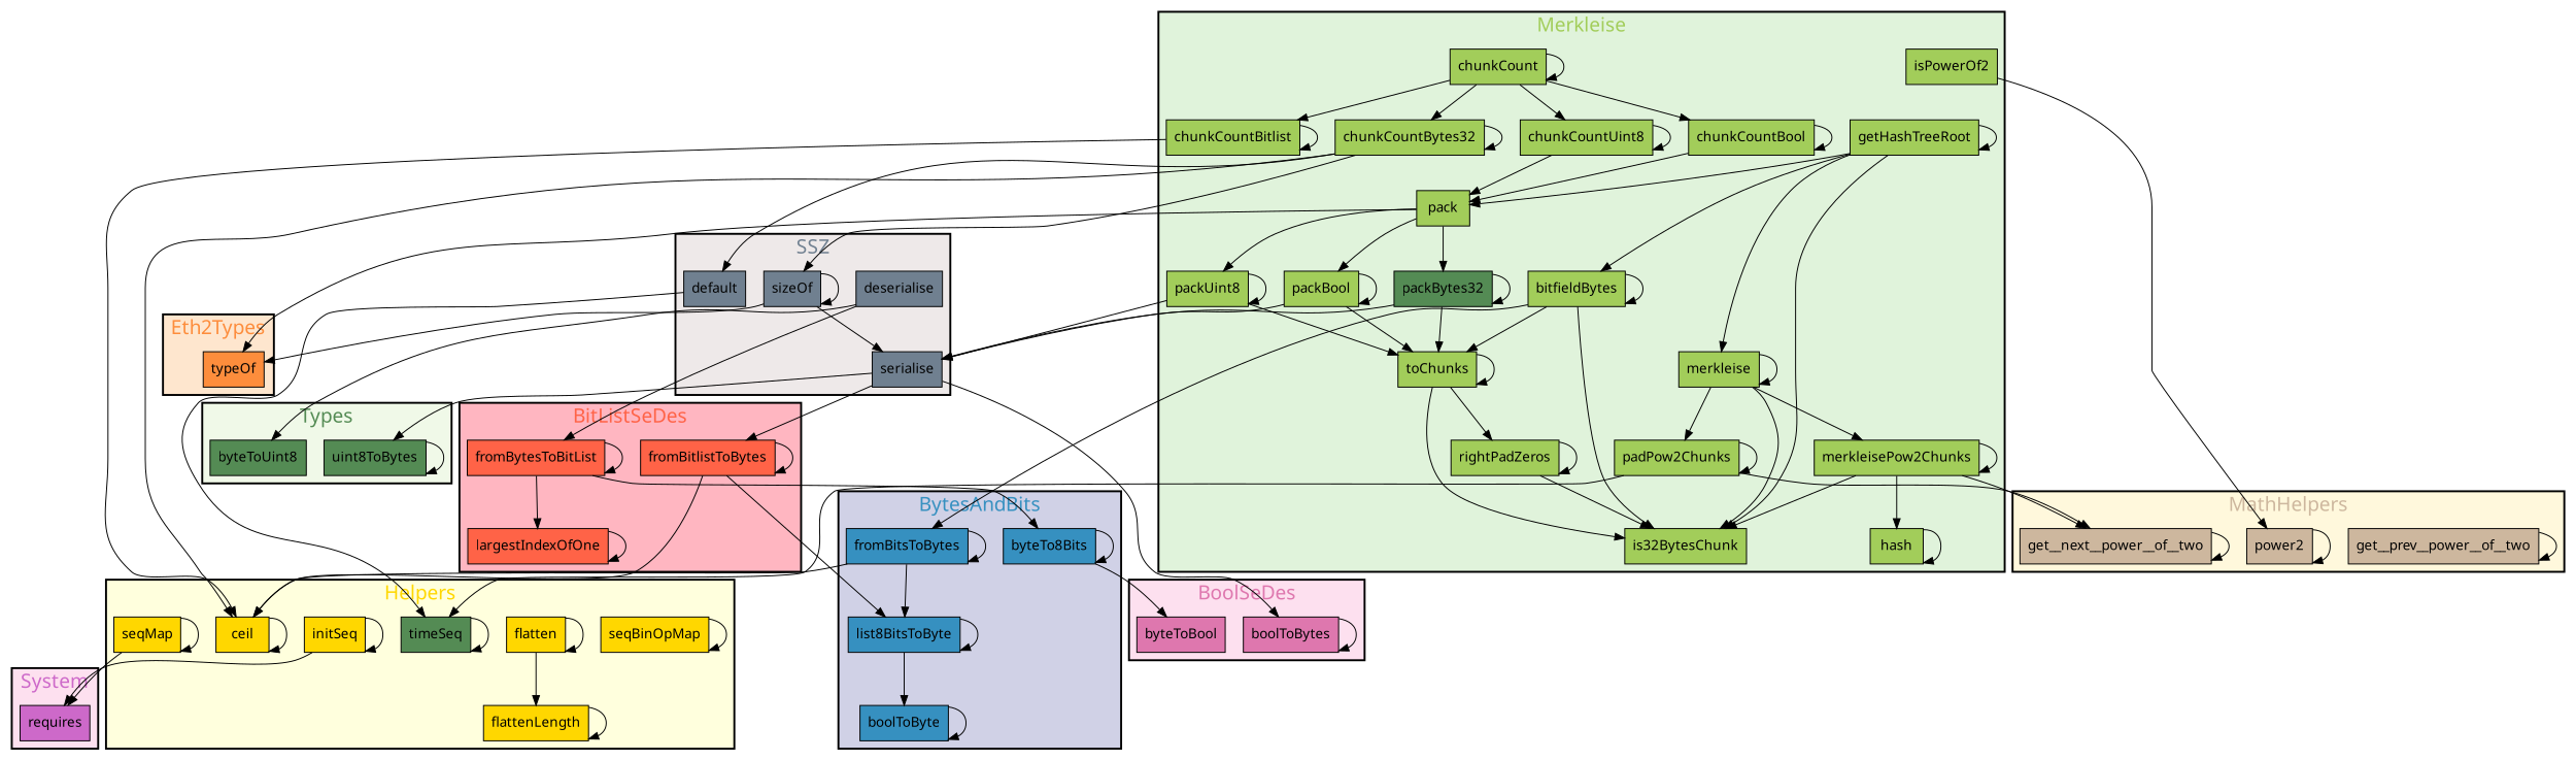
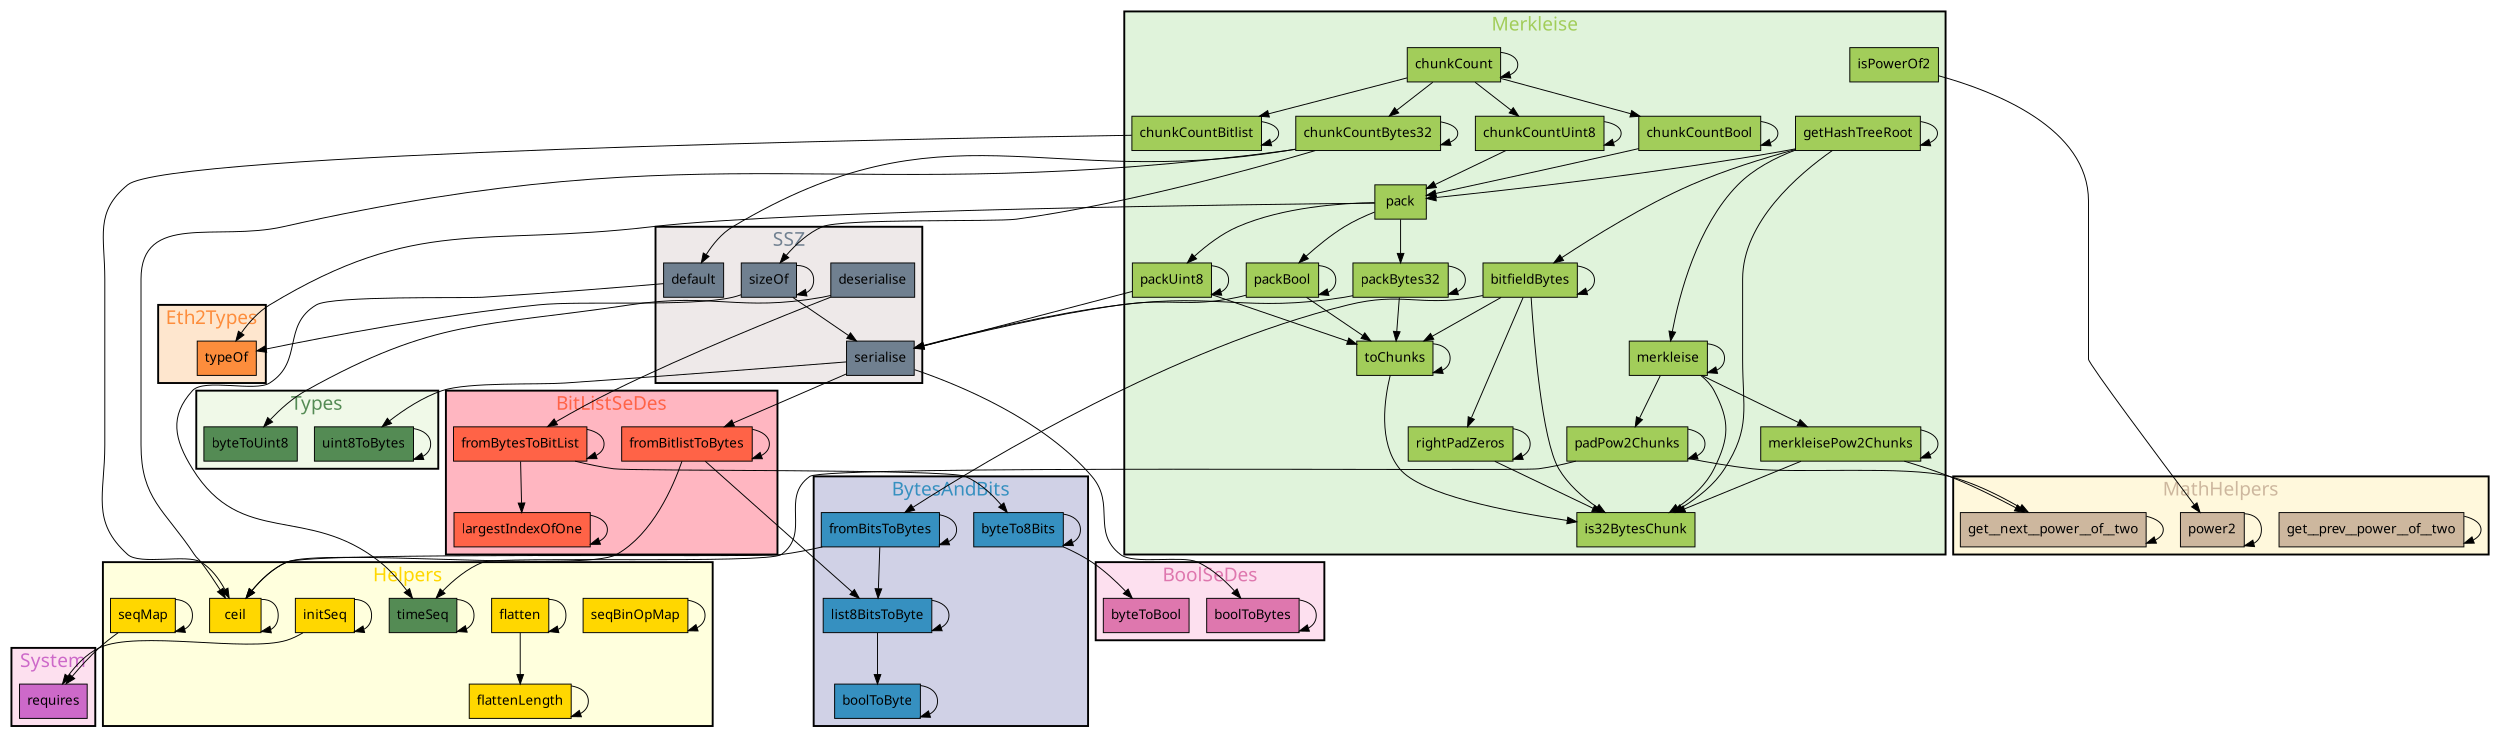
  digraph {
    fontname="Noto Sans"
    node [fillcolor=darkolivegreen3 fontname="Noto Sans" shape=rectangle style=filled]
    edge [fontname="Noto Sans"]
    fromBitsToBytes [fillcolor="#3690c0"]
    byteTo8Bits [fillcolor="#3690c0"]
    boolToByte [fillcolor="#3690c0"]
    list8BitsToByte [fillcolor="#3690c0"]
    get__prev__power__of__two [fillcolor=bisque3]
    power2 [fillcolor=bisque3]
    get__next__power__of__two [fillcolor=bisque3]
    typeOf [fillcolor="#fd8d3c"]
    boolToBytes [fillcolor="#de77ae"]
    byteToBool [fillcolor="#de77ae"]
    fromBytesToBitList [fillcolor=tomato]
    fromBitlistToBytes [fillcolor=tomato]
    largestIndexOfOne [fillcolor=tomato]
    seqBinOpMap [fillcolor=gold]
    seqMap [fillcolor=gold]
    timeSeq [fillcolor=palegreen4]
    initSeq [fillcolor=gold]
    ceil [fillcolor=gold]
    flattenLength [fillcolor=gold]
    flatten [fillcolor=gold]
    chunkCountBytes32
    merkleise
    chunkCountUint8
    merkleisePow2Chunks
-   hash
    chunkCount
    getHashTreeRoot
    padPow2Chunks
    packUint8
    toChunks
    isPowerOf2
    chunkCountBool
    packBool
    rightPadZeros
    chunkCountBitlist
-   packBytes32 [fillcolor=palegreen4]
+   packBytes32
    is32BytesChunk
    bitfieldBytes
    pack
    requires [fillcolor=orchid3]
    deserialise [fillcolor=slategrey]
    serialise [fillcolor=slategrey]
    default [fillcolor=slategrey]
    sizeOf [fillcolor=slategrey]
    byteToUint8 [fillcolor=palegreen4]
    uint8ToBytes [fillcolor=palegreen4]
    subgraph cluster_1 {
      fillcolor="#d0d1e6"
      fontcolor="#3690c0"
      fontsize=20.0
      label=BytesAndBits
      penwidth=2
      style=filled
      fromBitsToBytes
      byteTo8Bits
      boolToByte
      list8BitsToByte
    }
    subgraph cluster_2 {
      fillcolor=cornsilk
      fontcolor=bisque3
      fontsize=20.0
      label=MathHelpers
      penwidth=2
      style=filled
      get__prev__power__of__two
      power2
      get__next__power__of__two
    }
    subgraph cluster_3 {
      fillcolor="#fee6ce"
      fontcolor="#fd8d3c"
      fontsize=20.0
      label=Eth2Types
      penwidth=2
      style=filled
      typeOf
    }
    subgraph cluster_4 {
      fillcolor="#fde0ef"
      fontcolor="#de77ae"
      fontsize=20.0
      label=BoolSeDes
      penwidth=2
      style=filled
      boolToBytes
      byteToBool
    }
    subgraph cluster_5 {
      fillcolor=lightpink
      fontcolor=tomato
      fontsize=20.0
      label=BitListSeDes
      penwidth=2
      style=filled
      fromBytesToBitList
      fromBitlistToBytes
      largestIndexOfOne
    }
    subgraph cluster_6 {
      fillcolor="#ffffdd"
      fontcolor=gold
      fontsize=20.0
      label=Helpers
      penwidth=2
      style=filled
      seqBinOpMap
      seqMap
      timeSeq
      initSeq
      ceil
      flattenLength
      flatten
    }
    subgraph cluster_7 {
      fillcolor="#e0f3db"
      fontcolor=darkolivegreen3
      fontsize=20.0
      label=Merkleise
      penwidth=2
      style=filled
      chunkCountBytes32
      merkleise
      chunkCountUint8
      merkleisePow2Chunks
-     hash
      chunkCount
      getHashTreeRoot
      padPow2Chunks
      packUint8
      toChunks
      isPowerOf2
      chunkCountBool
      packBool
      rightPadZeros
      chunkCountBitlist
      packBytes32
      is32BytesChunk
      bitfieldBytes
      pack
    }
    subgraph cluster_8 {
      fillcolor="#fde0ef"
      fontcolor=orchid3
      fontsize=20.0
      label=System
      penwidth=2
      style=filled
      requires
    }
    subgraph cluster_9 {
      fillcolor=snow2
      fontcolor=slategrey
      fontsize=20.0
      label=SSZ
      penwidth=2
      style=filled
      deserialise
      serialise
      default
      sizeOf
    }
    subgraph cluster_10 {
      fillcolor="#f0f9e8"
      fontcolor=palegreen4
      fontsize=20.0
      label=Types
      penwidth=2
      style=filled
      byteToUint8
      uint8ToBytes
    }
    fromBitsToBytes -> fromBitsToBytes
    fromBitsToBytes -> list8BitsToByte
    fromBitsToBytes -> ceil
    byteTo8Bits -> byteTo8Bits
    byteTo8Bits -> byteToBool
    boolToByte -> boolToByte
    list8BitsToByte -> boolToByte
    list8BitsToByte -> list8BitsToByte
    get__prev__power__of__two -> get__prev__power__of__two
    power2 -> power2
    get__next__power__of__two -> get__next__power__of__two
    boolToBytes -> boolToBytes
    fromBytesToBitList -> byteTo8Bits
    fromBytesToBitList -> fromBytesToBitList
    fromBytesToBitList -> largestIndexOfOne
    fromBitlistToBytes -> list8BitsToByte
    fromBitlistToBytes -> fromBitlistToBytes
    fromBitlistToBytes -> ceil
    largestIndexOfOne -> largestIndexOfOne
    seqBinOpMap -> seqBinOpMap
    seqMap -> seqMap
    seqMap -> requires
    timeSeq -> timeSeq
    initSeq -> initSeq
    initSeq -> requires
    ceil -> ceil
    flattenLength -> flattenLength
    flatten -> flattenLength
    flatten -> flatten
    chunkCountBytes32 -> ceil
    chunkCountBytes32 -> chunkCountBytes32
    chunkCountBytes32 -> default
    chunkCountBytes32 -> sizeOf
    merkleise -> merkleise
    merkleise -> merkleisePow2Chunks
    merkleise -> padPow2Chunks
    merkleise -> is32BytesChunk
    chunkCountUint8 -> chunkCountUint8
    chunkCountUint8 -> pack
    merkleisePow2Chunks -> get__next__power__of__two
    merkleisePow2Chunks -> merkleisePow2Chunks
-   merkleisePow2Chunks -> hash
    merkleisePow2Chunks -> is32BytesChunk
-   hash -> hash
    chunkCount -> chunkCountBytes32
    chunkCount -> chunkCountUint8
    chunkCount -> chunkCount
    chunkCount -> chunkCountBool
    chunkCount -> chunkCountBitlist
    getHashTreeRoot -> merkleise
    getHashTreeRoot -> getHashTreeRoot
    getHashTreeRoot -> is32BytesChunk
    getHashTreeRoot -> bitfieldBytes
    getHashTreeRoot -> pack
    padPow2Chunks -> get__next__power__of__two
    padPow2Chunks -> timeSeq
    padPow2Chunks -> padPow2Chunks
    packUint8 -> packUint8
    packUint8 -> toChunks
    packUint8 -> serialise
    toChunks -> toChunks
-   toChunks -> rightPadZeros
+   bitfieldBytes -> rightPadZeros
    toChunks -> is32BytesChunk
    isPowerOf2 -> power2
    chunkCountBool -> chunkCountBool
    chunkCountBool -> pack
    packBool -> toChunks
    packBool -> packBool
    packBool -> serialise
    rightPadZeros -> rightPadZeros
    rightPadZeros -> is32BytesChunk
    chunkCountBitlist -> ceil
    chunkCountBitlist -> chunkCountBitlist
    packBytes32 -> toChunks
    packBytes32 -> packBytes32
    packBytes32 -> serialise
    bitfieldBytes -> fromBitsToBytes
    bitfieldBytes -> toChunks
    bitfieldBytes -> is32BytesChunk
    bitfieldBytes -> bitfieldBytes
    pack -> typeOf
    pack -> packUint8
    pack -> packBool
    pack -> packBytes32
    deserialise -> fromBytesToBitList
    deserialise -> byteToUint8
    serialise -> boolToBytes
    serialise -> fromBitlistToBytes
    serialise -> uint8ToBytes
    default -> timeSeq
    sizeOf -> typeOf
    sizeOf -> serialise
    sizeOf -> sizeOf
    uint8ToBytes -> uint8ToBytes
  }
